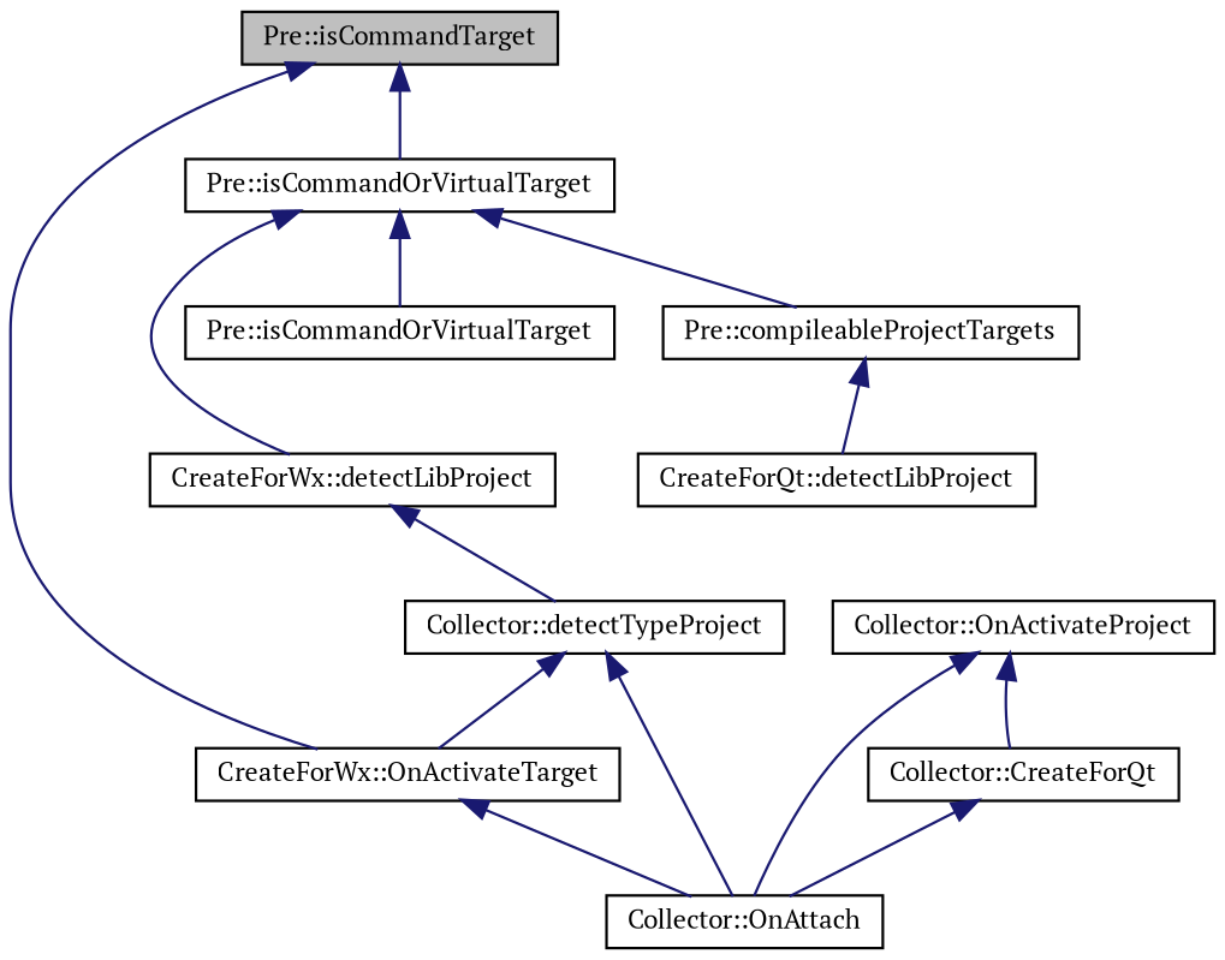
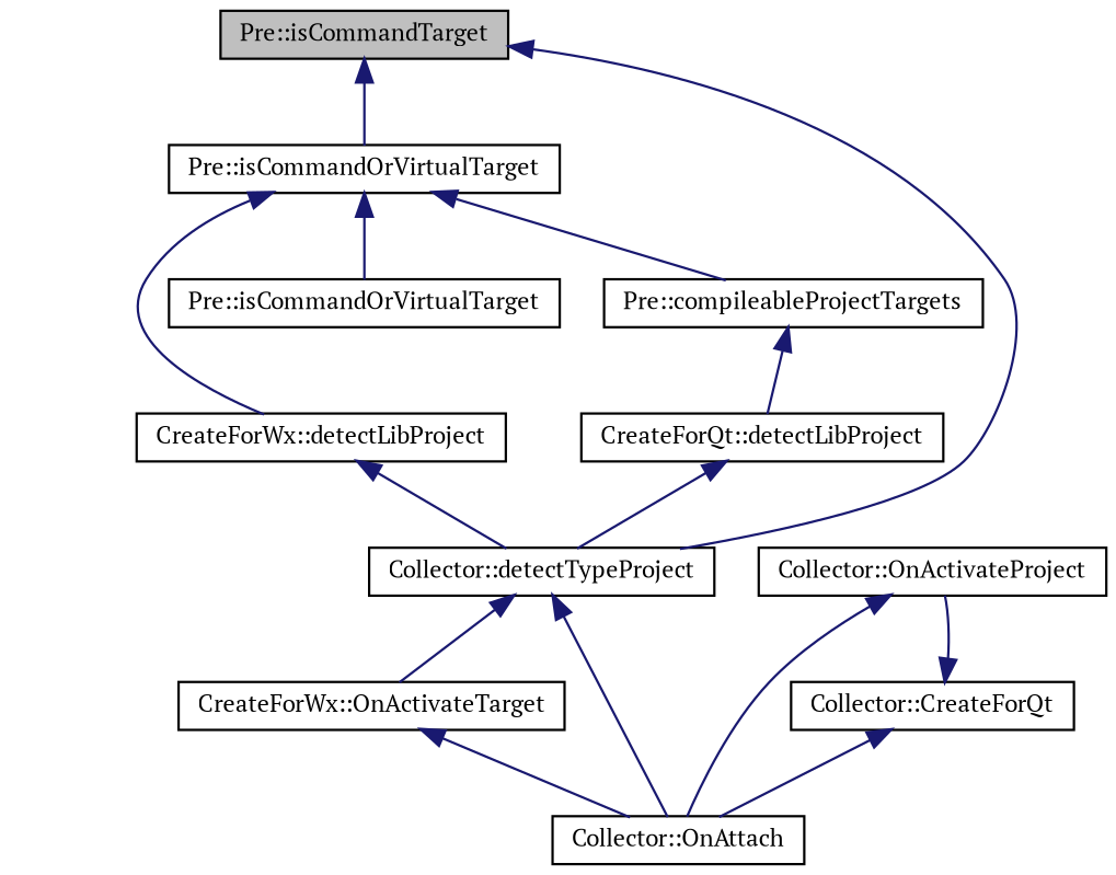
  digraph {
    fontname="PT Serif"
    rankdir=TB
    node [color=black fillcolor=white fontname="PT Serif" fontsize=10 shape=record style=filled]
    edge [color=midnightblue dir=back fontname="PT Serif" fontsize=10 labelfontname=Helvetica labelfontsize=10 style=solid]
    n1 [fillcolor=grey75 fontcolor=black height=0.2 label="Pre::isCommandTarget" width=0.4]
    n2 [height=0.2 label="CreateForWx::OnActivateTarget" width=0.4]
    n3 [height=0.2 label="Pre::isCommandOrVirtualTarget" width=0.4]
    n4 [height=0.2 label="Collector::OnAttach" width=0.4]
    n5 [height=0.2 label="CreateForWx::detectLibProject" width=0.4]
    n6 [height=0.2 label="Pre::isCommandOrVirtualTarget" width=0.4]
    n7 [height=0.2 label="Pre::compileableProjectTargets" width=0.4]
    n8 [height=0.2 label="Collector::detectTypeProject" width=0.4]
    n9 [height=0.2 label="CreateForQt::detectLibProject" width=0.4]
    n10 [height=0.2 label="Collector::OnActivateProject" width=0.4]
    n11 [height=0.2 label="Collector::CreateForQt" width=0.4]
-   n1 -> n2
+   n1 -> n8
    n1 -> n3
    n2 -> n4
    n3 -> n5
    n3 -> n6
    n3 -> n7
    n5 -> n8
    n7 -> n9
    n8 -> n2
    n8 -> n4
+   n9 -> n8
    n10 -> n4
-   n10 -> n11
+   n11 -> n10
    n11 -> n4
  }
